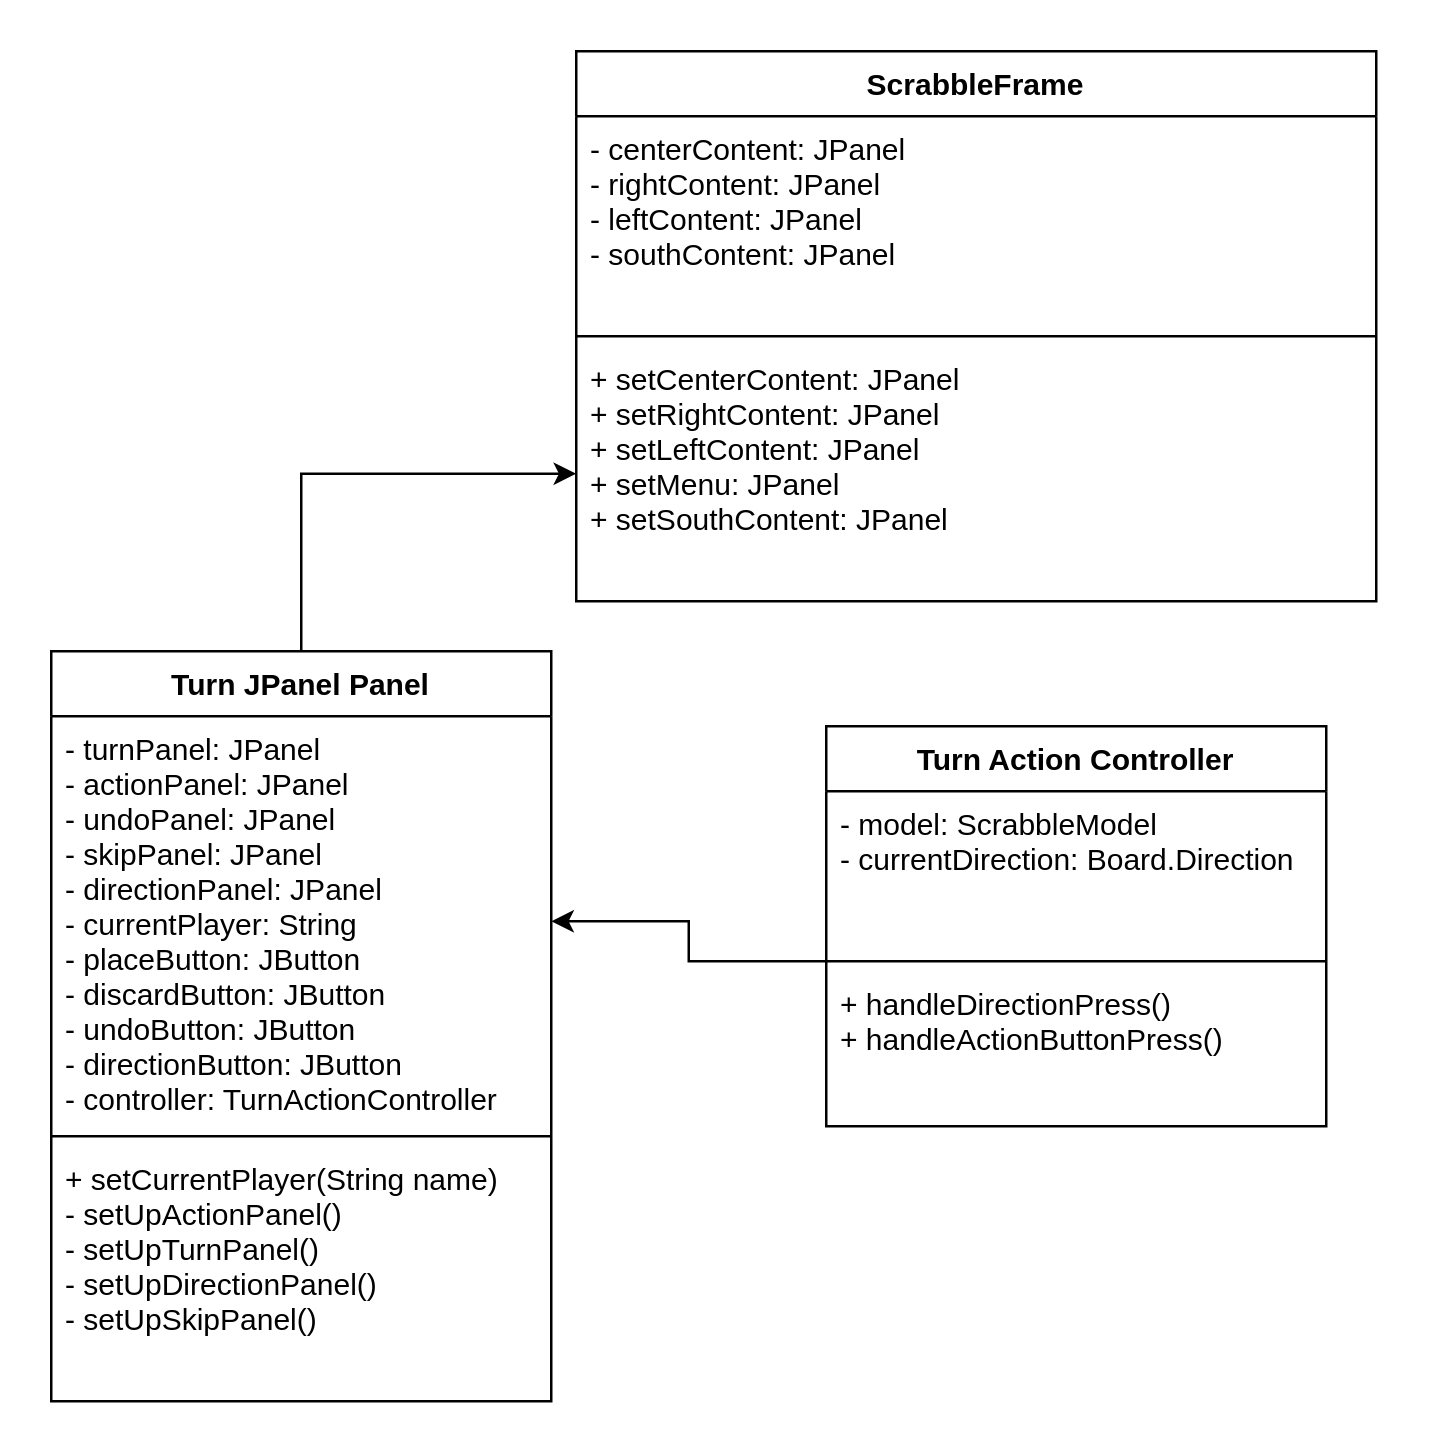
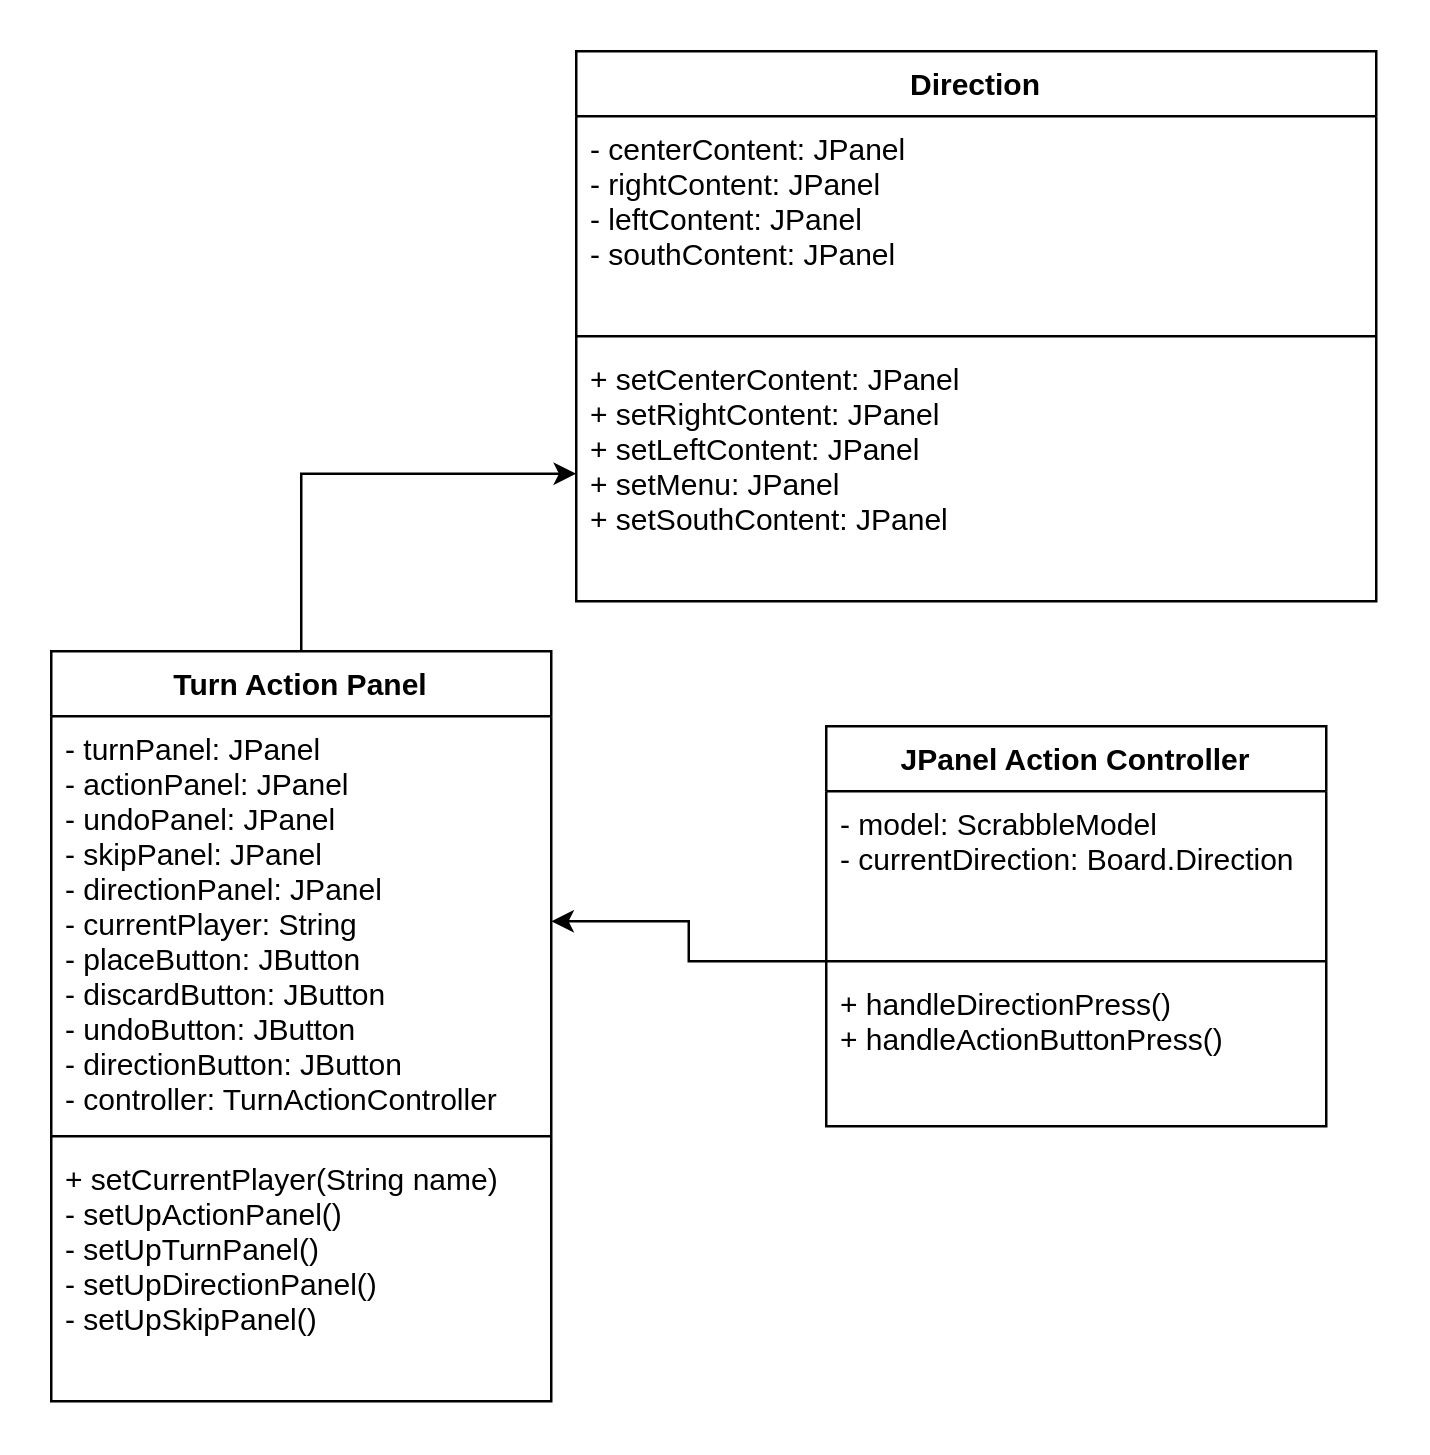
  <mxCell id="0" />
  <mxCell id="1" parent="0" />
- <mxCell id="2" value="ScrabbleFrame" style="swimlane;fontStyle=1;align=center;verticalAlign=top;childLayout=stackLayout;horizontal=1;startSize=26;horizontalStack=0;resizeParent=1;resizeParentMax=0;resizeLast=0;collapsible=1;marginBottom=0;" parent="1" vertex="1"><mxGeometry x="230" y="20" width="320" height="220" as="geometry" /></mxCell>
+ <mxCell id="2" value="Direction" style="swimlane;fontStyle=1;align=center;verticalAlign=top;childLayout=stackLayout;horizontal=1;startSize=26;horizontalStack=0;resizeParent=1;resizeParentMax=0;resizeLast=0;collapsible=1;marginBottom=0;" parent="1" vertex="1"><mxGeometry x="230" y="20" width="320" height="220" as="geometry" /></mxCell>
  <mxCell id="3" value="- centerContent: JPanel&#10;- rightContent: JPanel&#10;- leftContent: JPanel&#10;- southContent: JPanel&#10;" style="text;strokeColor=none;fillColor=none;align=left;verticalAlign=top;spacingLeft=4;spacingRight=4;overflow=hidden;rotatable=0;points=[[0,0.5],[1,0.5]];portConstraint=eastwest;" parent="2" vertex="1"><mxGeometry y="26" width="320" height="84" as="geometry" /></mxCell>
  <mxCell id="4" value="" style="line;strokeWidth=1;fillColor=none;align=left;verticalAlign=middle;spacingTop=-1;spacingLeft=3;spacingRight=3;rotatable=0;labelPosition=right;points=[];portConstraint=eastwest;" parent="2" vertex="1"><mxGeometry y="110" width="320" height="8" as="geometry" /></mxCell>
  <mxCell id="5" value="+ setCenterContent: JPanel&#10;+ setRightContent: JPanel&#10;+ setLeftContent: JPanel&#10;+ setMenu: JPanel&#10;+ setSouthContent: JPanel" style="text;strokeColor=none;fillColor=none;align=left;verticalAlign=top;spacingLeft=4;spacingRight=4;overflow=hidden;rotatable=0;points=[[0,0.5],[1,0.5]];portConstraint=eastwest;" parent="2" vertex="1"><mxGeometry y="118" width="320" height="102" as="geometry" /></mxCell>
  <mxCell id="6" style="edgeStyle=orthogonalEdgeStyle;rounded=0;orthogonalLoop=1;jettySize=auto;html=1;entryX=0;entryY=0.5;entryDx=0;entryDy=0;" edge="1" parent="1" source="7" target="5"><mxGeometry relative="1" as="geometry" /></mxCell>
- <mxCell id="7" value="Turn JPanel Panel" style="swimlane;fontStyle=1;align=center;verticalAlign=top;childLayout=stackLayout;horizontal=1;startSize=26;horizontalStack=0;resizeParent=1;resizeParentMax=0;resizeLast=0;collapsible=1;marginBottom=0;" parent="1" vertex="1"><mxGeometry x="20" y="260" width="200" height="300" as="geometry" /></mxCell>
+ <mxCell id="7" value="Turn Action Panel" style="swimlane;fontStyle=1;align=center;verticalAlign=top;childLayout=stackLayout;horizontal=1;startSize=26;horizontalStack=0;resizeParent=1;resizeParentMax=0;resizeLast=0;collapsible=1;marginBottom=0;" parent="1" vertex="1"><mxGeometry x="20" y="260" width="200" height="300" as="geometry" /></mxCell>
  <mxCell id="8" value="- turnPanel: JPanel&#10;- actionPanel: JPanel&#10;- undoPanel: JPanel&#10;- skipPanel: JPanel&#10;- directionPanel: JPanel&#10;- currentPlayer: String&#10;- placeButton: JButton&#10;- discardButton: JButton&#10;- undoButton: JButton&#10;- directionButton: JButton&#10;- controller: TurnActionController" style="text;strokeColor=none;fillColor=none;align=left;verticalAlign=top;spacingLeft=4;spacingRight=4;overflow=hidden;rotatable=0;points=[[0,0.5],[1,0.5]];portConstraint=eastwest;" parent="7" vertex="1"><mxGeometry y="26" width="200" height="164" as="geometry" /></mxCell>
  <mxCell id="9" value="" style="line;strokeWidth=1;fillColor=none;align=left;verticalAlign=middle;spacingTop=-1;spacingLeft=3;spacingRight=3;rotatable=0;labelPosition=right;points=[];portConstraint=eastwest;" parent="7" vertex="1"><mxGeometry y="190" width="200" height="8" as="geometry" /></mxCell>
  <mxCell id="10" value="+ setCurrentPlayer(String name)&#10;- setUpActionPanel()&#10;- setUpTurnPanel()&#10;- setUpDirectionPanel()&#10;- setUpSkipPanel()" style="text;strokeColor=none;fillColor=none;align=left;verticalAlign=top;spacingLeft=4;spacingRight=4;overflow=hidden;rotatable=0;points=[[0,0.5],[1,0.5]];portConstraint=eastwest;" parent="7" vertex="1"><mxGeometry y="198" width="200" height="102" as="geometry" /></mxCell>
- <mxCell id="11" value="Turn Action Controller" style="swimlane;fontStyle=1;align=center;verticalAlign=top;childLayout=stackLayout;horizontal=1;startSize=26;horizontalStack=0;resizeParent=1;resizeParentMax=0;resizeLast=0;collapsible=1;marginBottom=0;" parent="1" vertex="1"><mxGeometry x="330" y="290" width="200" height="160" as="geometry" /></mxCell>
+ <mxCell id="11" value="JPanel Action Controller" style="swimlane;fontStyle=1;align=center;verticalAlign=top;childLayout=stackLayout;horizontal=1;startSize=26;horizontalStack=0;resizeParent=1;resizeParentMax=0;resizeLast=0;collapsible=1;marginBottom=0;" parent="1" vertex="1"><mxGeometry x="330" y="290" width="200" height="160" as="geometry" /></mxCell>
  <mxCell id="12" value="- model: ScrabbleModel&#10;- currentDirection: Board.Direction&#10;" style="text;strokeColor=none;fillColor=none;align=left;verticalAlign=top;spacingLeft=4;spacingRight=4;overflow=hidden;rotatable=0;points=[[0,0.5],[1,0.5]];portConstraint=eastwest;" parent="11" vertex="1"><mxGeometry y="26" width="200" height="64" as="geometry" /></mxCell>
  <mxCell id="13" value="" style="line;strokeWidth=1;fillColor=none;align=left;verticalAlign=middle;spacingTop=-1;spacingLeft=3;spacingRight=3;rotatable=0;labelPosition=right;points=[];portConstraint=eastwest;" parent="11" vertex="1"><mxGeometry y="90" width="200" height="8" as="geometry" /></mxCell>
  <mxCell id="14" value="+ handleDirectionPress()&#10;+ handleActionButtonPress()" style="text;strokeColor=none;fillColor=none;align=left;verticalAlign=top;spacingLeft=4;spacingRight=4;overflow=hidden;rotatable=0;points=[[0,0.5],[1,0.5]];portConstraint=eastwest;" parent="11" vertex="1"><mxGeometry y="98" width="200" height="62" as="geometry" /></mxCell>
  <mxCell id="15" style="edgeStyle=orthogonalEdgeStyle;rounded=0;orthogonalLoop=1;jettySize=auto;html=1;" edge="1" parent="1" source="13" target="8"><mxGeometry relative="1" as="geometry" /></mxCell>
